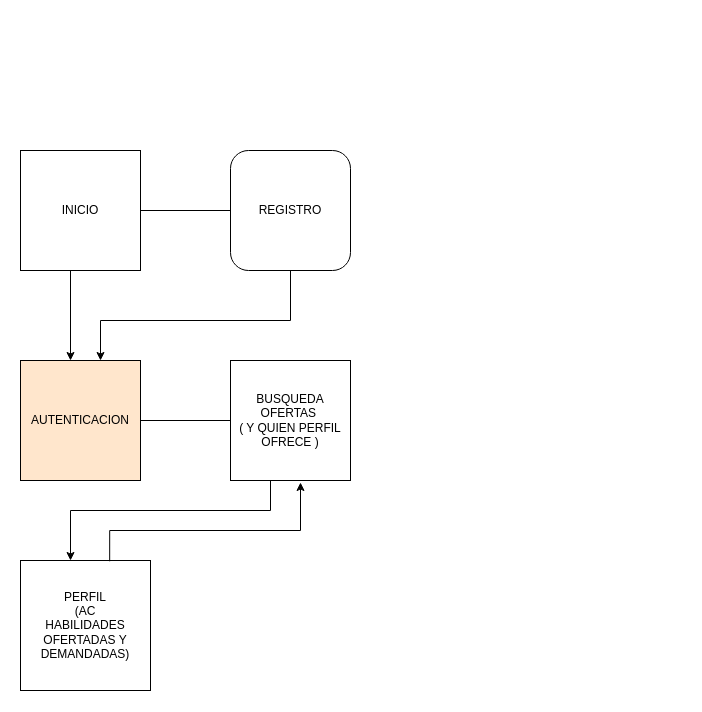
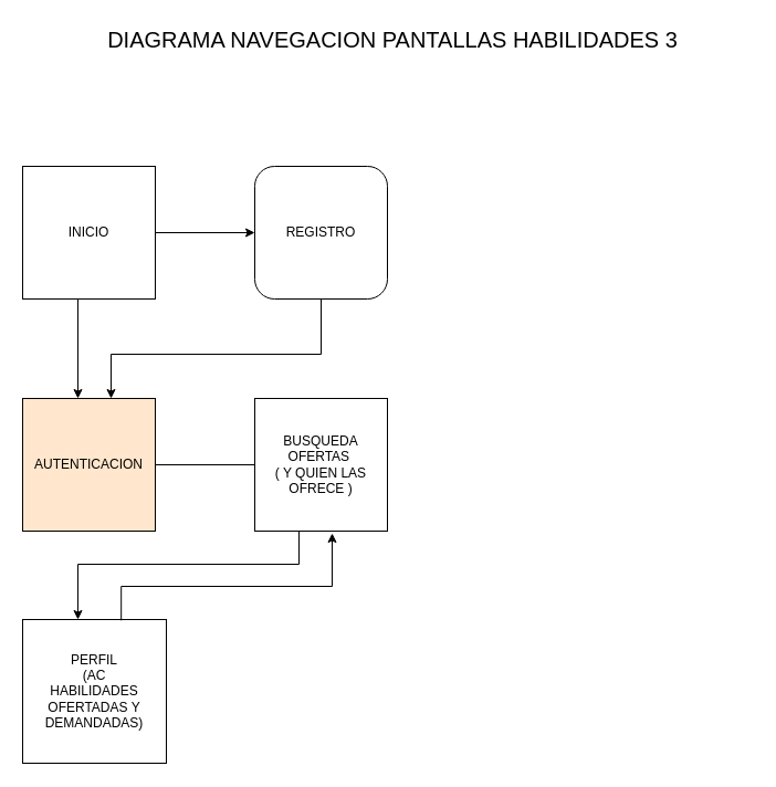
  <mxCell id="0" />
  <mxCell id="1" parent="0" />
- <mxCell id="3" value="" style="edgeStyle=orthogonalEdgeStyle;rounded=0;orthogonalLoop=1;jettySize=auto;html=1;startArrow=none;startFill=0;endArrow=none;" parent="1" source="5" target="7" edge="1"><mxGeometry relative="1" as="geometry" /></mxCell>
+ <mxCell id="2" value="&lt;font style=&quot;font-size: 20px;&quot;&gt;DIAGRAMA NAVEGACION PANTALLAS HABILIDADES 3&lt;/font&gt;" style="text;html=1;align=center;verticalAlign=middle;whiteSpace=wrap;rounded=0;" parent="1" vertex="1"><mxGeometry x="30" y="20" width="650" height="30" as="geometry" /></mxCell>
+ <mxCell id="3" value="" style="edgeStyle=orthogonalEdgeStyle;rounded=0;orthogonalLoop=1;jettySize=auto;html=1;startArrow=none;startFill=0;" parent="1" source="5" target="7" edge="1"><mxGeometry relative="1" as="geometry" /></mxCell>
  <mxCell id="4" value="" style="edgeStyle=orthogonalEdgeStyle;rounded=0;orthogonalLoop=1;jettySize=auto;html=1;" parent="1" edge="1"><mxGeometry relative="1" as="geometry"><mxPoint x="70" y="270" as="sourcePoint" /><mxPoint x="70" y="360" as="targetPoint" /></mxGeometry></mxCell>
  <mxCell id="5" value="INICIO" style="whiteSpace=wrap;html=1;aspect=fixed;" parent="1" vertex="1"><mxGeometry x="20" y="150" width="120" height="120" as="geometry" /></mxCell>
  <mxCell id="6" style="edgeStyle=orthogonalEdgeStyle;rounded=0;orthogonalLoop=1;jettySize=auto;html=1;exitX=0.5;exitY=1;exitDx=0;exitDy=0;" edge="1" parent="1" source="7"><mxGeometry relative="1" as="geometry"><mxPoint x="100" y="360" as="targetPoint" /><mxPoint x="290" y="280" as="sourcePoint" /><Array as="points"><mxPoint x="290" y="320" /><mxPoint x="100" y="320" /></Array></mxGeometry></mxCell>
  <mxCell id="7" value="REGISTRO" style="whiteSpace=wrap;html=1;aspect=fixed;rounded=1;" parent="1" vertex="1"><mxGeometry x="230" y="150" width="120" height="120" as="geometry" /></mxCell>
  <mxCell id="8" value="" style="edgeStyle=orthogonalEdgeStyle;rounded=0;orthogonalLoop=1;jettySize=auto;html=1;endArrow=none;" parent="1" source="9" target="10" edge="1"><mxGeometry relative="1" as="geometry" /></mxCell>
  <mxCell id="9" value="AUTENTICACION" style="whiteSpace=wrap;html=1;aspect=fixed;fillColor=#ffe6cc;" parent="1" vertex="1"><mxGeometry x="20" y="360" width="120" height="120" as="geometry" /></mxCell>
- <mxCell id="10" value="BUSQUEDA OFERTAS&amp;nbsp;&lt;div&gt;( Y QUIEN PERFIL OFRECE )&lt;/div&gt;" style="whiteSpace=wrap;html=1;aspect=fixed;" parent="1" vertex="1"><mxGeometry x="230" y="360" width="120" height="120" as="geometry" /></mxCell>
+ <mxCell id="10" value="BUSQUEDA OFERTAS&amp;nbsp;&lt;div&gt;( Y QUIEN LAS OFRECE )&lt;/div&gt;" style="whiteSpace=wrap;html=1;aspect=fixed;" parent="1" vertex="1"><mxGeometry x="230" y="360" width="120" height="120" as="geometry" /></mxCell>
  <mxCell id="11" value="PERFIL&lt;div&gt;(AC&lt;/div&gt;&lt;div&gt;HABILIDADES OFERTADAS Y DEMANDADAS)&lt;/div&gt;" style="whiteSpace=wrap;html=1;aspect=fixed;" vertex="1" parent="1"><mxGeometry x="20" y="560" width="130" height="130" as="geometry" /></mxCell>
  <mxCell id="12" style="edgeStyle=orthogonalEdgeStyle;rounded=0;orthogonalLoop=1;jettySize=auto;html=1;exitX=0.25;exitY=1;exitDx=0;exitDy=0;" edge="1" parent="1" source="10"><mxGeometry relative="1" as="geometry"><mxPoint x="70" y="560" as="targetPoint" /><mxPoint x="260" y="490" as="sourcePoint" /><Array as="points"><mxPoint x="270" y="480" /><mxPoint x="270" y="510" /><mxPoint x="70" y="510" /></Array></mxGeometry></mxCell>
  <mxCell id="13" style="edgeStyle=orthogonalEdgeStyle;rounded=0;orthogonalLoop=1;jettySize=auto;html=1;entryX=0.686;entryY=0.006;entryDx=0;entryDy=0;entryPerimeter=0;startArrow=classic;startFill=1;endArrow=none;endFill=0;" edge="1" parent="1" target="11"><mxGeometry relative="1" as="geometry"><mxPoint x="110" y="550" as="targetPoint" /><mxPoint x="300" y="482" as="sourcePoint" /><Array as="points"><mxPoint x="300" y="482" /><mxPoint x="300" y="530" /><mxPoint x="109" y="530" /></Array></mxGeometry></mxCell>
